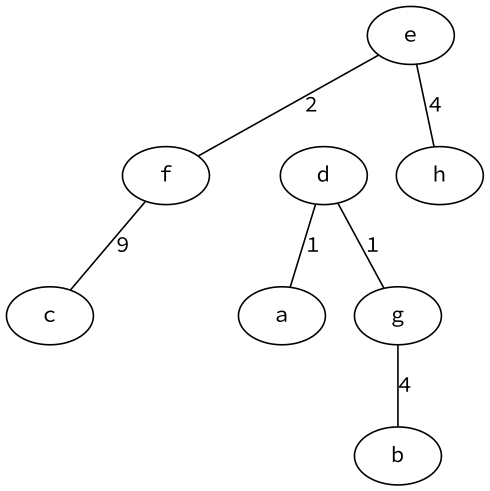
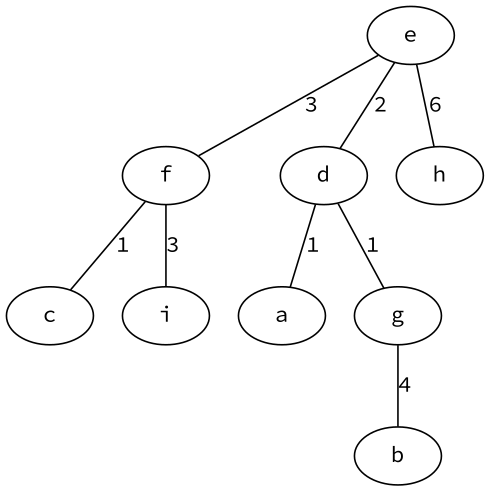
  strict graph {
    fontname="Source Code Pro"
    node [fontname="Source Code Pro"]
    edge [fontname="Source Code Pro" weight=2]
    e
    f
    d
    h
    c
+   i
    a
    g
    b
-   e -- f [label=2]
-   e -- h [label=4 weight=4]
-   f -- c [label=9 weight=1]
+   e -- f [label=3]
+   e -- d [label=2]
+   e -- h [label=6 weight=4]
+   f -- c [label=1 weight=1]
+   f -- i [label=3 weight=3]
    d -- a [label=1 weight=1]
    d -- g [label=1 weight=3]
    g -- b [label=4 weight=4]
  }
